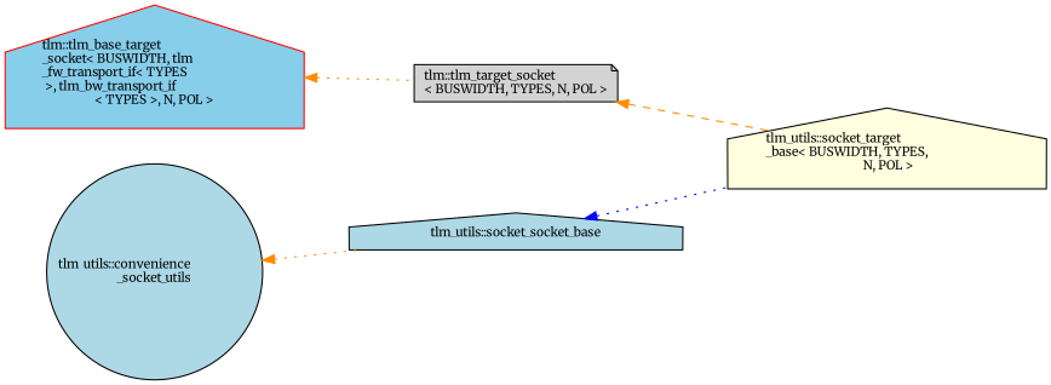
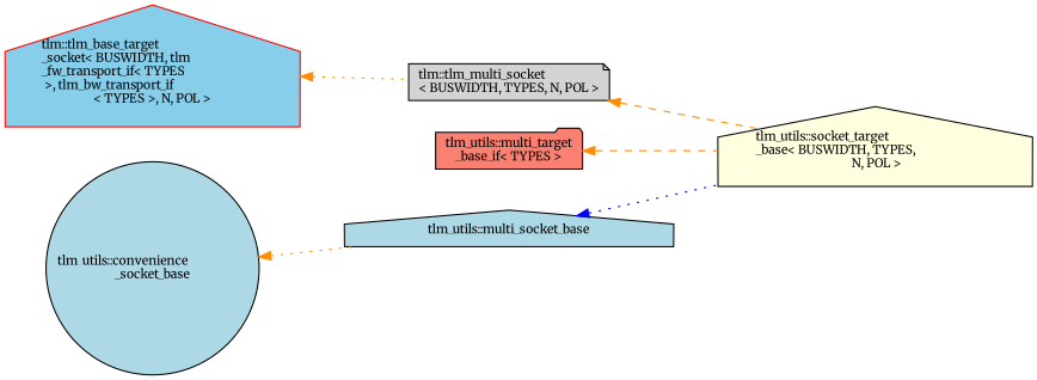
  digraph {
    fontname=Merriweather
    rankdir=LR
    node [color=black fillcolor=lightblue fontname=Merriweather fontsize=10 shape=house style=filled]
    edge [color=darkorange dir=back fontname=Merriweather fontsize=10 labelfontname=FreeSans labelfontsize=10 style=dotted]
    n1 [fillcolor=lightyellow fontcolor=black height=0.2 label="tlm_utils::socket_target\l_base\< BUSWIDTH, TYPES,\l N, POL \>" width=0.4]
-   n2 [fillcolor=lightgrey height=0.2 label="tlm::tlm_target_socket\l\< BUSWIDTH, TYPES, N, POL \>" shape=note width=0.4]
+   n2 [fillcolor=lightgrey height=0.2 label="tlm::tlm_multi_socket\l\< BUSWIDTH, TYPES, N, POL \>" shape=note width=0.4]
    n3 [color=red fillcolor=skyblue height=0.2 label="tlm::tlm_base_target\l_socket\< BUSWIDTH, tlm\l_fw_transport_if\< TYPES\l \>, tlm_bw_transport_if\l\< TYPES \>, N, POL \>" width=0.4]
-   n5 [height=0.2 label="tlm_utils::socket_socket_base" width=0.4]
-   n6 [height=0.2 label="tlm_utils::convenience\l_socket_utils" shape=circle width=0.4]
+   n4 [fillcolor=salmon height=0.2 label="tlm_utils::multi_target\l_base_if\< TYPES \>" shape=folder width=0.4]
+   n5 [height=0.2 label="tlm_utils::multi_socket_base" width=0.4]
+   n6 [height=0.2 label="tlm_utils::convenience\l_socket_base" shape=circle width=0.4]
    n2 -> n1 [style=dashed]
    n3 -> n2
+   n4 -> n1 [style=dashed]
    n5 -> n1 [color=blue]
    n6 -> n5
  }
